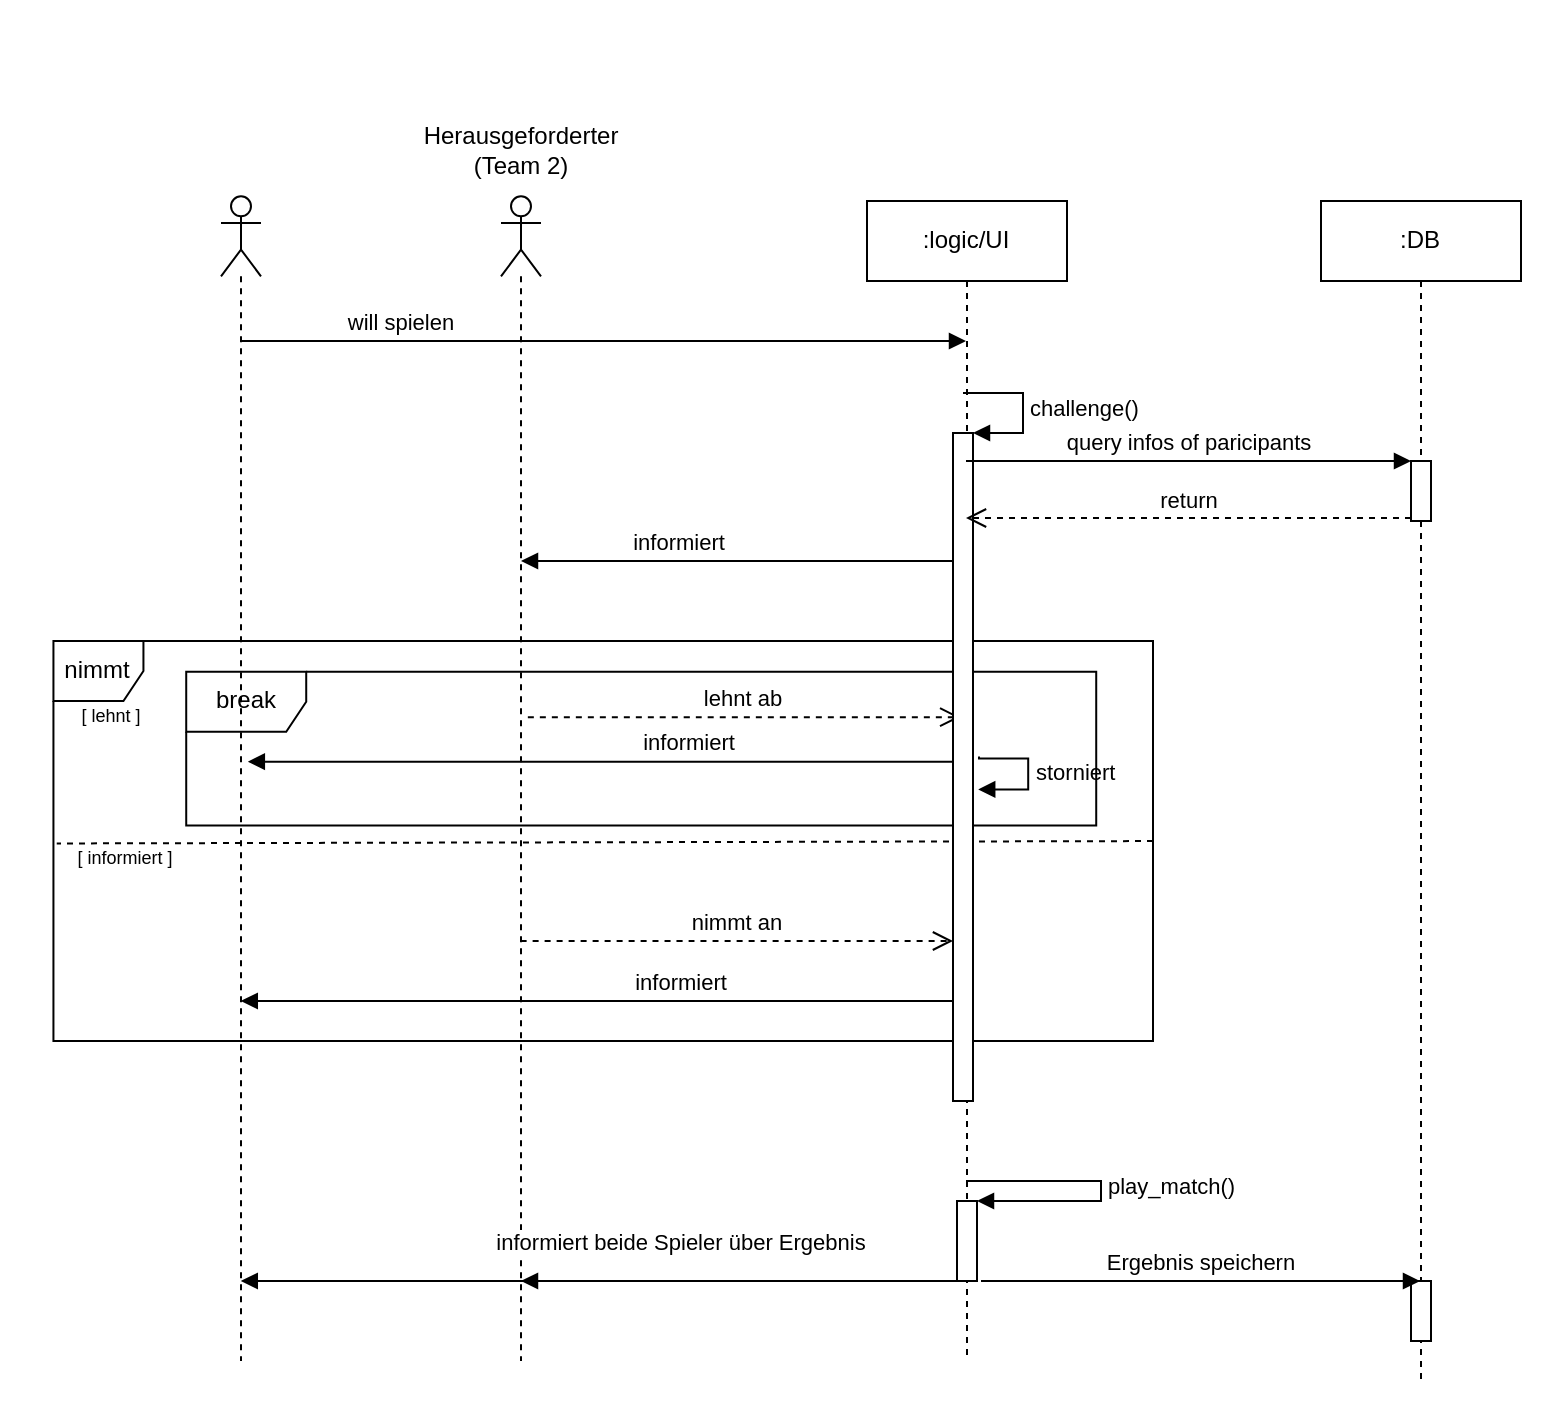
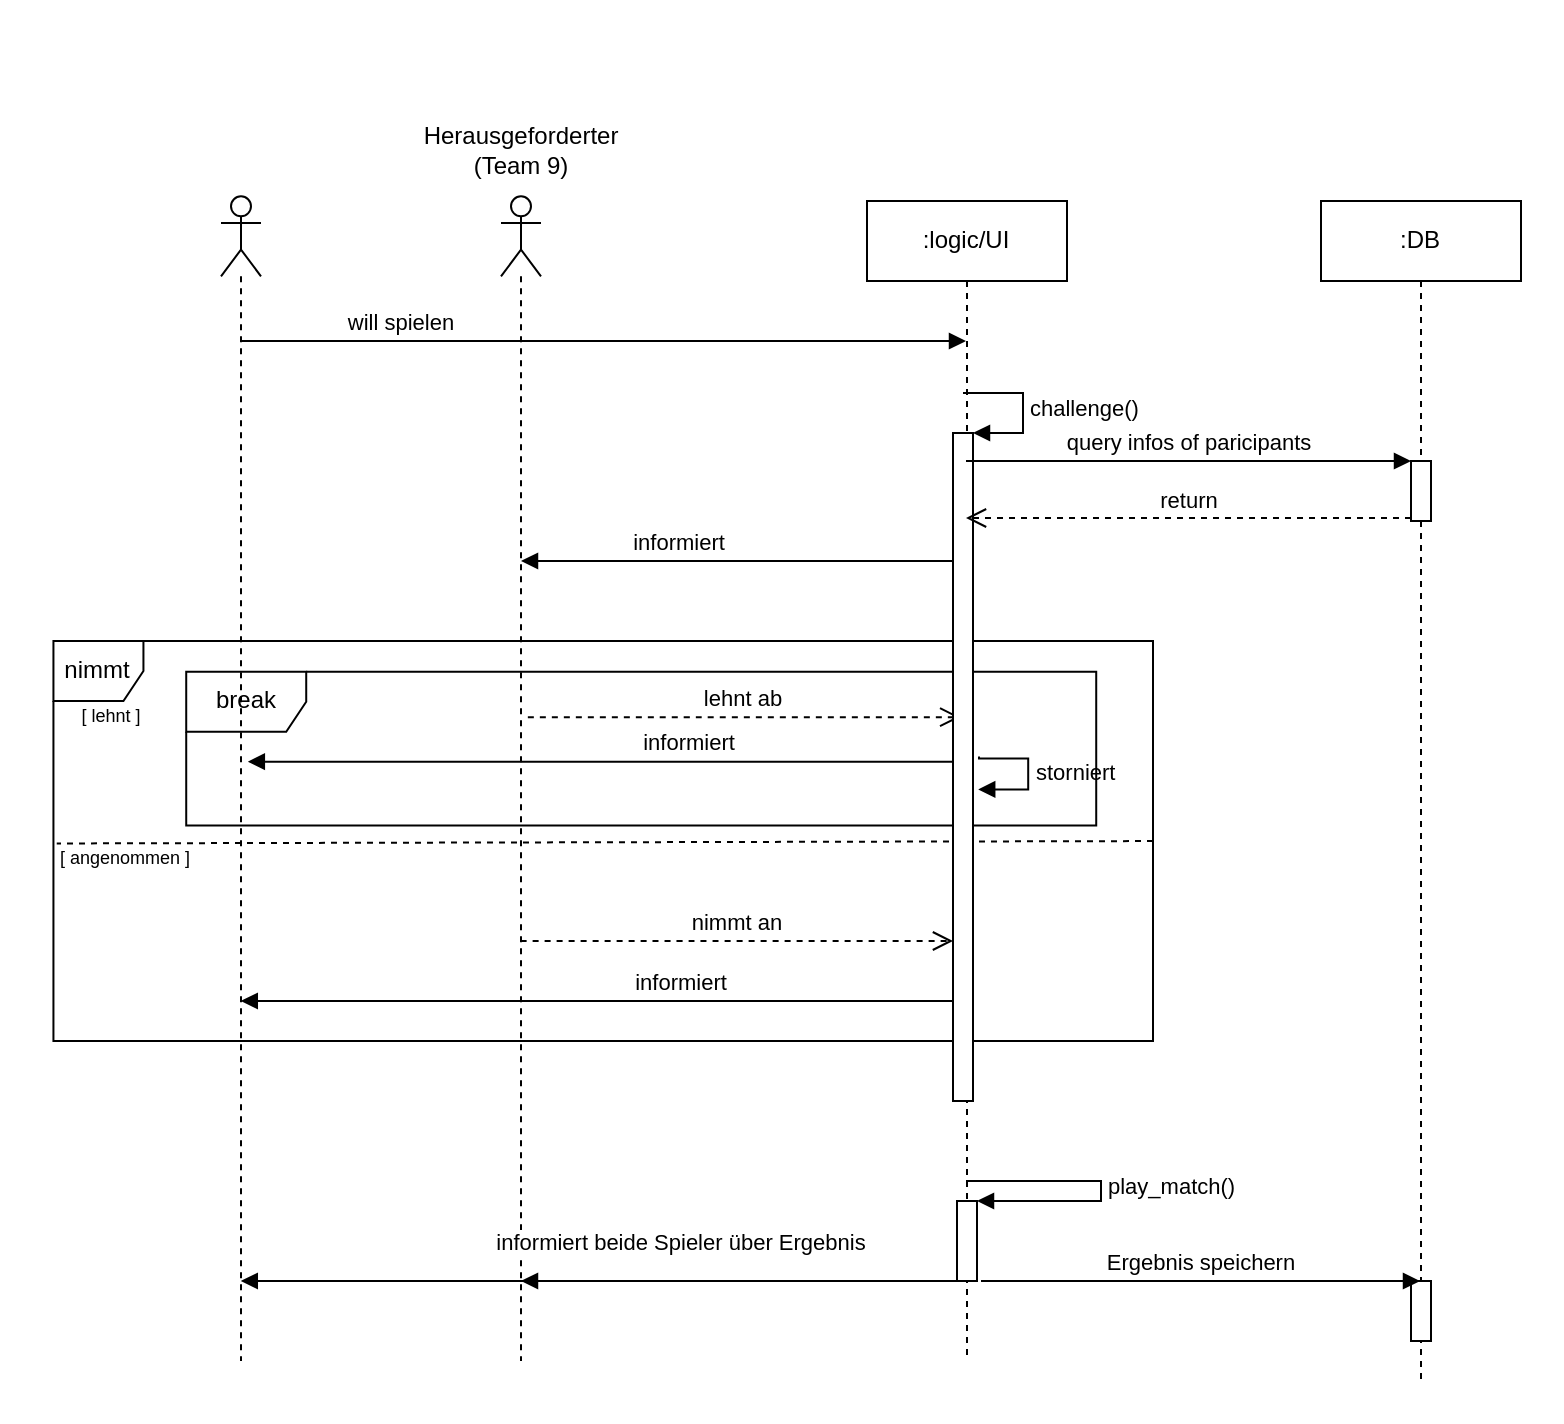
  <mxCell id="0" />
  <mxCell id="1" parent="0" />
  <mxCell id="2" value="" style="group" vertex="1" connectable="0" parent="1"><mxGeometry x="20" y="320" width="556" height="200" as="geometry" /></mxCell>
  <mxCell id="3" value="nimmt" style="shape=umlFrame;whiteSpace=wrap;html=1;width=45;height=30;" vertex="1" parent="2"><mxGeometry x="6.224" width="549.776" height="200" as="geometry" /></mxCell>
  <mxCell id="4" value="" style="html=1;verticalAlign=bottom;endArrow=none;dashed=1;endSize=8;endFill=0;exitX=1;exitY=0.451;exitDx=0;exitDy=0;exitPerimeter=0;entryX=0.003;entryY=0.457;entryDx=0;entryDy=0;entryPerimeter=0;" edge="1" parent="2"><mxGeometry x="-0.25" y="-10" relative="1" as="geometry"><mxPoint x="556" y="100.033" as="sourcePoint" /><mxPoint x="7.873" y="101.233" as="targetPoint" /><mxPoint as="offset" /></mxGeometry></mxCell>
- <mxCell id="5" value="&lt;font style=&quot;font-size: 9px&quot;&gt;[ informiert ]&lt;/font&gt;" style="text;html=1;align=center;verticalAlign=middle;resizable=0;points=[];autosize=1;" vertex="1" parent="2"><mxGeometry x="2.0" y="98.462" width="80" height="20" as="geometry" /></mxCell>
+ <mxCell id="5" value="&lt;font style=&quot;font-size: 9px&quot;&gt;[ angenommen ]&lt;/font&gt;" style="text;html=1;align=center;verticalAlign=middle;resizable=0;points=[];autosize=1;" vertex="1" parent="2"><mxGeometry x="2.0" y="98.462" width="80" height="20" as="geometry" /></mxCell>
  <mxCell id="6" value="&lt;font style=&quot;font-size: 9px&quot;&gt;[ lehnt ]&lt;/font&gt;" style="text;html=1;align=center;verticalAlign=middle;resizable=0;points=[];autosize=1;" vertex="1" parent="2"><mxGeometry x="-5.551e-16" y="27.077" width="70" height="20" as="geometry" /></mxCell>
  <mxCell id="7" value="storniert" style="edgeStyle=orthogonalEdgeStyle;html=1;align=left;spacingLeft=2;endArrow=block;rounded=0;entryX=1;entryY=0;exitX=0.941;exitY=0.936;exitDx=0;exitDy=0;exitPerimeter=0;" edge="1" parent="2"><mxGeometry relative="1" as="geometry"><mxPoint x="469.02" y="57.788" as="sourcePoint" /><Array as="points"><mxPoint x="468.61" y="58.846" /><mxPoint x="493.61" y="58.846" /><mxPoint x="493.61" y="74.231" /></Array><mxPoint x="468.61" y="74.231" as="targetPoint" /></mxGeometry></mxCell>
  <mxCell id="8" value="break" style="shape=umlFrame;whiteSpace=wrap;html=1;" vertex="1" parent="2"><mxGeometry x="72.61" y="15.385" width="455" height="76.923" as="geometry" /></mxCell>
  <mxCell id="9" value="lehnt ab" style="html=1;verticalAlign=bottom;endArrow=open;dashed=1;endSize=8;" edge="1" parent="2"><mxGeometry relative="1" as="geometry"><mxPoint x="243.42" y="38.077" as="sourcePoint" /><mxPoint x="459.61" y="38.077" as="targetPoint" /><Array as="points"><mxPoint x="293.61" y="38.077" /><mxPoint x="313.61" y="38.077" /><mxPoint x="333.61" y="38.077" /></Array></mxGeometry></mxCell>
  <mxCell id="10" value="informiert" style="html=1;verticalAlign=bottom;endArrow=block;exitX=0.003;exitY=0.916;exitDx=0;exitDy=0;exitPerimeter=0;" edge="1" parent="2"><mxGeometry x="-0.236" width="80" relative="1" as="geometry"><mxPoint x="459.64" y="60.342" as="sourcePoint" /><mxPoint x="103.42" y="60.342" as="targetPoint" /><mxPoint as="offset" /></mxGeometry></mxCell>
  <mxCell id="11" value="nimmt an" style="html=1;verticalAlign=bottom;endArrow=open;dashed=1;endSize=8;" edge="1" parent="2"><mxGeometry relative="1" as="geometry"><mxPoint x="239.81" y="150" as="sourcePoint" /><mxPoint x="456" y="150" as="targetPoint" /><Array as="points"><mxPoint x="290" y="150" /><mxPoint x="310" y="150" /><mxPoint x="330" y="150" /></Array></mxGeometry></mxCell>
  <mxCell id="12" value="informiert" style="html=1;verticalAlign=bottom;endArrow=block;exitX=0.003;exitY=0.916;exitDx=0;exitDy=0;exitPerimeter=0;" edge="1" parent="2"><mxGeometry x="-0.236" width="80" relative="1" as="geometry"><mxPoint x="456.11" y="180.004" as="sourcePoint" /><mxPoint x="99.89" y="180.004" as="targetPoint" /><mxPoint as="offset" /></mxGeometry></mxCell>
  <mxCell id="13" value="" style="group" vertex="1" connectable="0" parent="1"><mxGeometry x="70" y="20" width="100" height="660" as="geometry" /></mxCell>
  <mxCell id="14" value="" style="shape=umlLifeline;participant=umlActor;perimeter=lifelinePerimeter;whiteSpace=wrap;html=1;container=1;collapsible=0;recursiveResize=0;verticalAlign=top;spacingTop=36;outlineConnect=0;" vertex="1" parent="13"><mxGeometry x="40" y="77.647" width="20" height="582.353" as="geometry" /></mxCell>
  <mxCell id="15" value="" style="group" vertex="1" connectable="0" parent="1"><mxGeometry x="210" y="20" width="105" height="660" as="geometry" /></mxCell>
  <mxCell id="16" value="" style="shape=umlLifeline;participant=umlActor;perimeter=lifelinePerimeter;whiteSpace=wrap;html=1;container=1;collapsible=0;recursiveResize=0;verticalAlign=top;spacingTop=36;outlineConnect=0;" vertex="1" parent="15"><mxGeometry x="40" y="77.647" width="20" height="582.353" as="geometry" /></mxCell>
- <mxCell id="17" value="Herausgeforderter&lt;br&gt;(Team 2)" style="text;html=1;align=center;verticalAlign=middle;resizable=0;points=[];autosize=1;" vertex="1" parent="15"><mxGeometry x="-5" y="39.759" width="110" height="30" as="geometry" /></mxCell>
+ <mxCell id="17" value="Herausgeforderter&lt;br&gt;(Team 9)" style="text;html=1;align=center;verticalAlign=middle;resizable=0;points=[];autosize=1;" vertex="1" parent="15"><mxGeometry x="-5" y="39.759" width="110" height="30" as="geometry" /></mxCell>
  <mxCell id="18" value=":DB" style="shape=umlLifeline;perimeter=lifelinePerimeter;whiteSpace=wrap;html=1;container=1;collapsible=0;recursiveResize=0;outlineConnect=0;" vertex="1" parent="1"><mxGeometry x="660" y="100" width="100" height="590" as="geometry" /></mxCell>
  <mxCell id="19" value="" style="html=1;points=[];perimeter=orthogonalPerimeter;" vertex="1" parent="18"><mxGeometry x="45" y="130" width="10" height="30" as="geometry" /></mxCell>
  <mxCell id="20" value="" style="html=1;points=[];perimeter=orthogonalPerimeter;" vertex="1" parent="18"><mxGeometry x="45" y="540" width="10" height="30" as="geometry" /></mxCell>
  <mxCell id="21" value=":logic/UI" style="shape=umlLifeline;perimeter=lifelinePerimeter;whiteSpace=wrap;html=1;container=1;collapsible=0;recursiveResize=0;outlineConnect=0;" vertex="1" parent="1"><mxGeometry x="433" y="100" width="100" height="580" as="geometry" /></mxCell>
  <mxCell id="22" value="" style="html=1;points=[];perimeter=orthogonalPerimeter;" vertex="1" parent="21"><mxGeometry x="43" y="116" width="10" height="334" as="geometry" /></mxCell>
  <mxCell id="23" value="challenge()" style="edgeStyle=orthogonalEdgeStyle;html=1;align=left;spacingLeft=2;endArrow=block;rounded=0;entryX=1;entryY=0;" edge="1" target="22" parent="21"><mxGeometry relative="1" as="geometry"><mxPoint x="48" y="96" as="sourcePoint" /><Array as="points"><mxPoint x="78" y="96" /></Array></mxGeometry></mxCell>
  <mxCell id="24" value="" style="html=1;points=[];perimeter=orthogonalPerimeter;" vertex="1" parent="21"><mxGeometry x="45" y="500" width="10" height="40" as="geometry" /></mxCell>
  <mxCell id="25" value="play_match()" style="edgeStyle=orthogonalEdgeStyle;html=1;align=left;spacingLeft=2;endArrow=block;rounded=0;entryX=1;entryY=0;" edge="1" target="24" parent="21" source="21"><mxGeometry relative="1" as="geometry"><mxPoint x="87" y="490" as="sourcePoint" /><Array as="points"><mxPoint x="117" y="490" /><mxPoint x="117" y="500" /></Array></mxGeometry></mxCell>
  <mxCell id="26" value="Ergebnis speichern" style="html=1;verticalAlign=bottom;endArrow=block;" edge="1" parent="21" target="18"><mxGeometry x="0.002" width="80" relative="1" as="geometry"><mxPoint x="57" y="540" as="sourcePoint" /><mxPoint x="137" y="540" as="targetPoint" /><mxPoint as="offset" /></mxGeometry></mxCell>
  <mxCell id="27" value="query infos of paricipants" style="html=1;verticalAlign=bottom;endArrow=block;entryX=0;entryY=0;" edge="1" target="19" parent="1" source="21"><mxGeometry relative="1" as="geometry"><mxPoint x="515" y="230" as="sourcePoint" /></mxGeometry></mxCell>
  <mxCell id="28" value="return" style="html=1;verticalAlign=bottom;endArrow=open;dashed=1;endSize=8;exitX=0;exitY=0.95;" edge="1" source="19" parent="1" target="21"><mxGeometry relative="1" as="geometry"><mxPoint x="515" y="306" as="targetPoint" /></mxGeometry></mxCell>
  <mxCell id="29" value="informiert" style="html=1;verticalAlign=bottom;endArrow=block;" edge="1" parent="1" source="22"><mxGeometry x="0.273" width="80" relative="1" as="geometry"><mxPoint x="480" y="270" as="sourcePoint" /><mxPoint x="260" y="280" as="targetPoint" /><mxPoint as="offset" /></mxGeometry></mxCell>
  <mxCell id="30" value="will spielen" style="html=1;verticalAlign=bottom;endArrow=block;" edge="1" parent="1" target="21"><mxGeometry x="-0.559" width="80" relative="1" as="geometry"><mxPoint x="120" y="170" as="sourcePoint" /><mxPoint x="374.5" y="218.824" as="targetPoint" /><Array as="points"><mxPoint x="370" y="170" /></Array><mxPoint as="offset" /></mxGeometry></mxCell>
  <mxCell id="31" value="" style="html=1;verticalAlign=bottom;endArrow=block;exitX=0.003;exitY=0.916;exitDx=0;exitDy=0;exitPerimeter=0;" edge="1" parent="1"><mxGeometry x="-0.236" width="80" relative="1" as="geometry"><mxPoint x="486.03" y="640.004" as="sourcePoint" /><mxPoint x="260" y="640" as="targetPoint" /><mxPoint as="offset" /></mxGeometry></mxCell>
  <mxCell id="32" value="informiert beide Spieler über Ergebnis" style="html=1;verticalAlign=bottom;endArrow=block;exitX=0.003;exitY=0.916;exitDx=0;exitDy=0;exitPerimeter=0;" edge="1" parent="1"><mxGeometry x="-0.236" y="-10" width="80" relative="1" as="geometry"><mxPoint x="476.11" y="640.004" as="sourcePoint" /><mxPoint x="119.89" y="640.004" as="targetPoint" /><mxPoint as="offset" /></mxGeometry></mxCell>
